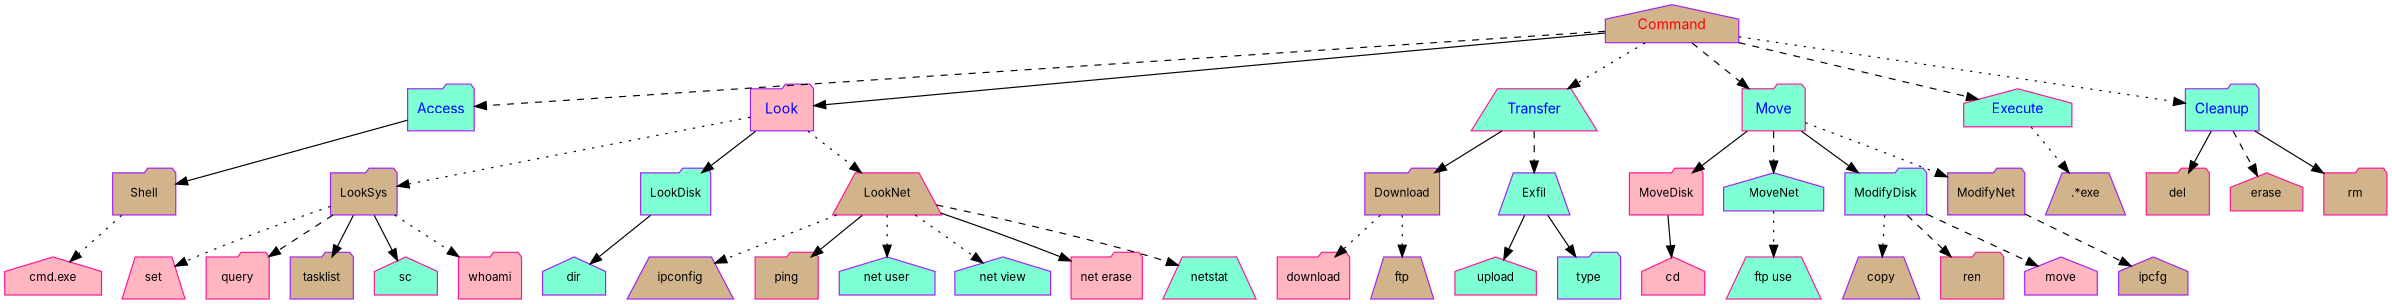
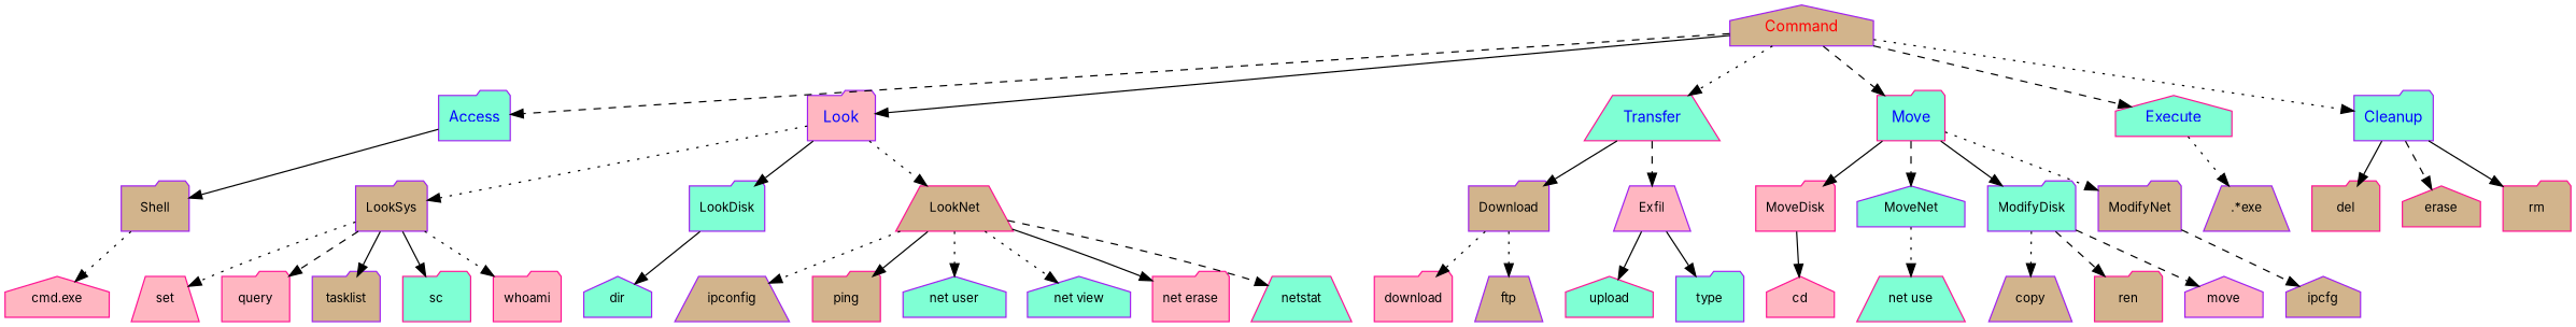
  digraph {
    fontname=Inter
    node [color=purple fillcolor=tan fontcolor=black fontname=Inter fontsize=10 shape=folder style=filled]
    edge [color=black fontname=Inter style=solid]
    Access [fillcolor=aquamarine fontcolor=blue fontsize=12]
    Look [fillcolor=lightpink fontcolor=blue fontsize=12]
    Transfer [color=deeppink fillcolor=aquamarine fontcolor=blue fontsize=12 shape=trapezium]
    Move [color=deeppink fillcolor=aquamarine fontcolor=blue fontsize=12]
    Execute [color=deeppink fillcolor=aquamarine fontcolor=blue fontsize=12 shape=house]
    Cleanup [fillcolor=aquamarine fontcolor=blue fontsize=12]
    Shell
    LookSys
    LookDisk [fillcolor=aquamarine]
    LookNet [color=deeppink shape=trapezium]
    Download
-   Exfil [fillcolor=aquamarine shape=trapezium]
+   Exfil [fillcolor=lightpink shape=trapezium]
    MoveDisk [color=deeppink fillcolor=lightpink]
    MoveNet [fillcolor=aquamarine shape=house]
    ModifyDisk [fillcolor=aquamarine]
    ModifyNet
    ".*exe" [shape=trapezium]
    del [color=deeppink]
    erase [color=deeppink shape=house]
    rm [color=deeppink]
    Command [fontcolor=red fontsize=12 shape=house]
    "cmd.exe" [color=deeppink fillcolor=lightpink shape=house]
    set [color=deeppink fillcolor=lightpink shape=trapezium]
    query [color=deeppink fillcolor=lightpink]
    tasklist
-   sc [color=deeppink fillcolor=aquamarine shape=house]
+   sc [color=deeppink fillcolor=aquamarine]
    whoami [color=deeppink fillcolor=lightpink]
    dir [fillcolor=aquamarine shape=house]
    ipconfig [shape=trapezium]
    ping [color=deeppink]
    "net user" [fillcolor=aquamarine shape=house]
    "net view" [fillcolor=aquamarine shape=house]
    n33 [color=deeppink fillcolor=lightpink label="net erase"]
    netstat [color=deeppink fillcolor=aquamarine shape=trapezium]
    download [color=deeppink fillcolor=lightpink]
    ftp [shape=trapezium]
    upload [color=deeppink fillcolor=aquamarine shape=house]
    type [fillcolor=aquamarine]
    cd [color=deeppink fillcolor=lightpink shape=house]
-   "net use" [color=deeppink fillcolor=aquamarine shape=trapezium label="ftp use"]
+   "net use" [color=deeppink fillcolor=aquamarine shape=trapezium]
    copy [shape=trapezium]
    ren [color=deeppink]
    move [fillcolor=lightpink shape=house]
    ipcfg [shape=house]
    subgraph sub_1 {
      rank=same
      Access
      Look
      Transfer
      Move
      Execute
      Cleanup
    }
    Access -> Shell
    Look -> LookSys [style=dotted]
    Look -> LookDisk
    Look -> LookNet [style=dotted]
    Transfer -> Download
    Transfer -> Exfil [style=dashed]
    Move -> MoveDisk
    Move -> MoveNet [style=dashed]
    Move -> ModifyDisk
    Move -> ModifyNet [style=dotted]
    Execute -> ".*exe" [style=dotted]
    Cleanup -> del
    Cleanup -> erase [style=dashed]
    Cleanup -> rm
    Shell -> "cmd.exe" [style=dotted]
    LookSys -> set [style=dotted]
    LookSys -> query [style=dashed]
    LookSys -> tasklist
    LookSys -> sc
    LookSys -> whoami [style=dotted]
    LookDisk -> dir
    LookNet -> ipconfig [style=dotted]
    LookNet -> ping
    LookNet -> "net user" [style=dotted]
    LookNet -> "net view" [style=dotted]
    LookNet -> n33
    LookNet -> netstat [style=dashed]
    Download -> download [style=dotted]
    Download -> ftp [style=dotted]
    Exfil -> upload
    Exfil -> type
    MoveDisk -> cd
    MoveNet -> "net use" [style=dotted]
    ModifyDisk -> copy [style=dotted]
    ModifyDisk -> ren [style=dashed]
    ModifyDisk -> move [style=dashed]
    ModifyNet -> ipcfg [style=dashed]
    Command -> Access [style=dashed]
    Command -> Look
    Command -> Transfer [style=dotted]
    Command -> Move [style=dashed]
    Command -> Execute [style=dashed]
    Command -> Cleanup [style=dotted]
  }
